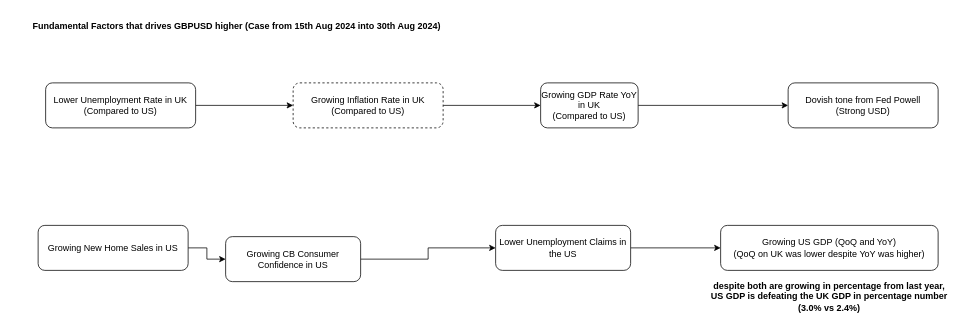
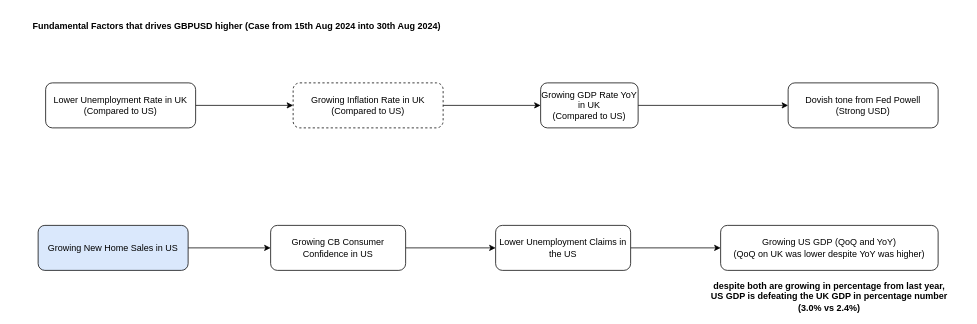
  <mxCell id="0" />
  <mxCell id="1" parent="0" />
  <mxCell id="2" value="&lt;b&gt;Fundamental Factors that drives GBPUSD higher (Case from 15th Aug 2024 into 30th Aug 2024)&lt;/b&gt;" style="text;html=1;align=center;verticalAlign=middle;whiteSpace=wrap;rounded=0;" vertex="1" parent="1"><mxGeometry x="20" y="20" width="590" height="30" as="geometry" /></mxCell>
  <mxCell id="3" style="edgeStyle=orthogonalEdgeStyle;rounded=0;orthogonalLoop=1;jettySize=auto;html=1;exitX=1;exitY=0.5;exitDx=0;exitDy=0;" edge="1" parent="1" source="4" target="6"><mxGeometry relative="1" as="geometry" /></mxCell>
  <mxCell id="4" value="&lt;div&gt;Lower Unemployment Rate in UK&lt;/div&gt;&lt;div&gt;(Compared to US)&lt;br&gt;&lt;/div&gt;" style="rounded=1;whiteSpace=wrap;html=1;" vertex="1" parent="1"><mxGeometry x="60" y="110" width="200" height="60" as="geometry" /></mxCell>
  <mxCell id="5" style="edgeStyle=orthogonalEdgeStyle;rounded=0;orthogonalLoop=1;jettySize=auto;html=1;exitX=1;exitY=0.5;exitDx=0;exitDy=0;entryX=0;entryY=0.5;entryDx=0;entryDy=0;" edge="1" parent="1" source="6" target="8"><mxGeometry relative="1" as="geometry" /></mxCell>
  <mxCell id="6" value="&lt;div&gt;Growing Inflation Rate in UK&lt;/div&gt;&lt;div&gt;(Compared to US)&lt;br&gt;&lt;/div&gt;" style="rounded=1;whiteSpace=wrap;html=1;dashed=1;" vertex="1" parent="1"><mxGeometry x="390" y="110" width="200" height="60" as="geometry" /></mxCell>
  <mxCell id="7" style="edgeStyle=orthogonalEdgeStyle;rounded=0;orthogonalLoop=1;jettySize=auto;html=1;exitX=1;exitY=0.5;exitDx=0;exitDy=0;entryX=0;entryY=0.5;entryDx=0;entryDy=0;" edge="1" parent="1" source="8" target="9"><mxGeometry relative="1" as="geometry" /></mxCell>
  <mxCell id="8" value="&lt;div&gt;Growing GDP Rate YoY in UK&lt;/div&gt;&lt;div&gt;(Compared to US)&lt;br&gt;&lt;/div&gt;" style="rounded=1;whiteSpace=wrap;html=1;" vertex="1" parent="1"><mxGeometry x="720" y="110" width="130" height="60" as="geometry" /></mxCell>
  <mxCell id="9" value="&lt;div&gt;Dovish tone from Fed Powell&lt;/div&gt;&lt;div&gt;(Strong USD)&lt;br&gt;&lt;/div&gt;" style="rounded=1;whiteSpace=wrap;html=1;" vertex="1" parent="1"><mxGeometry x="1050" y="110" width="200" height="60" as="geometry" /></mxCell>
  <mxCell id="10" value="&lt;div&gt;Growing US GDP (QoQ and YoY)&lt;/div&gt;&lt;div&gt;(QoQ on UK was lower despite YoY was higher)&lt;br&gt;&lt;/div&gt;" style="rounded=1;whiteSpace=wrap;html=1;" vertex="1" parent="1"><mxGeometry x="960" y="300" width="290" height="60" as="geometry" /></mxCell>
  <mxCell id="11" style="edgeStyle=orthogonalEdgeStyle;rounded=0;orthogonalLoop=1;jettySize=auto;html=1;exitX=1;exitY=0.5;exitDx=0;exitDy=0;" edge="1" parent="1" source="12" target="14"><mxGeometry relative="1" as="geometry" /></mxCell>
- <mxCell id="12" value="Growing New Home Sales in US" style="rounded=1;whiteSpace=wrap;html=1;" vertex="1" parent="1"><mxGeometry x="50" y="300" width="200" height="60" as="geometry" /></mxCell>
+ <mxCell id="12" value="Growing New Home Sales in US" style="rounded=1;whiteSpace=wrap;html=1;fillColor=#dae8fc;" vertex="1" parent="1"><mxGeometry x="50" y="300" width="200" height="60" as="geometry" /></mxCell>
  <mxCell id="13" style="edgeStyle=orthogonalEdgeStyle;rounded=0;orthogonalLoop=1;jettySize=auto;html=1;exitX=1;exitY=0.5;exitDx=0;exitDy=0;" edge="1" parent="1" source="14" target="16"><mxGeometry relative="1" as="geometry" /></mxCell>
- <mxCell id="14" value="Growing CB Consumer Confidence in US" style="rounded=1;whiteSpace=wrap;html=1;" vertex="1" parent="1"><mxGeometry x="300" y="315" width="180" height="60" as="geometry" /></mxCell>
+ <mxCell id="14" value="Growing CB Consumer Confidence in US" style="rounded=1;whiteSpace=wrap;html=1;" vertex="1" parent="1"><mxGeometry x="360" y="300" width="180" height="60" as="geometry" /></mxCell>
  <mxCell id="15" style="edgeStyle=orthogonalEdgeStyle;rounded=0;orthogonalLoop=1;jettySize=auto;html=1;exitX=1;exitY=0.5;exitDx=0;exitDy=0;" edge="1" parent="1" source="16" target="10"><mxGeometry relative="1" as="geometry" /></mxCell>
  <mxCell id="16" value="Lower Unemployment Claims in the US" style="rounded=1;whiteSpace=wrap;html=1;" vertex="1" parent="1"><mxGeometry x="660" y="300" width="180" height="60" as="geometry" /></mxCell>
  <mxCell id="17" value="&lt;div&gt;&lt;b&gt;despite both are growing in percentage from last year,&lt;/b&gt;&lt;/div&gt;&lt;div&gt;&lt;b&gt;US GDP is defeating the UK GDP in percentage number&lt;/b&gt;&lt;/div&gt;&lt;div&gt;&lt;b&gt;(3.0% vs 2.4%)&lt;br&gt;&lt;/b&gt;&lt;/div&gt;" style="text;html=1;align=center;verticalAlign=middle;whiteSpace=wrap;rounded=0;" vertex="1" parent="1"><mxGeometry x="930" y="380" width="350" height="30" as="geometry" /></mxCell>
